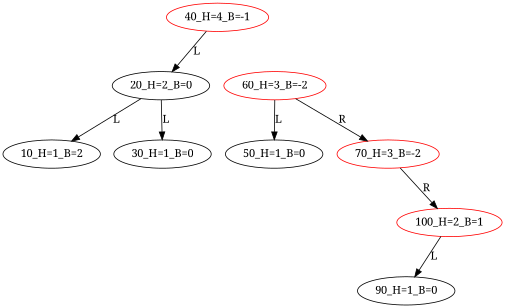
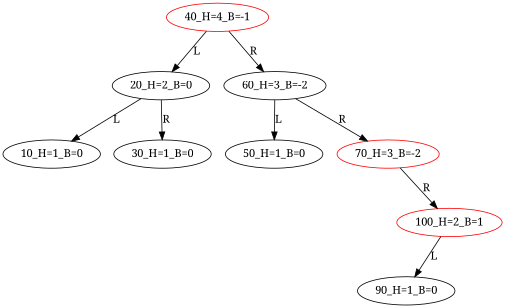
  digraph {
    fontname="Noto Serif"
    node [fontname="Noto Serif"]
    edge [fontname="Noto Serif"]
    "40_H=4_B=-1" [color=red]
    "20_H=2_B=0"
-   "60_H=3_B=-2" [color=red]
-   "10_H=1_B=0" [label="10_H=1_B=2"]
+   "60_H=3_B=-2" [color=black]
+   "10_H=1_B=0"
    "30_H=1_B=0"
    "50_H=1_B=0"
    "70_H=3_B=-2" [color=red]
    HD0 [style=invis]
    "100_H=2_B=1" [color=red]
    "90_H=1_B=0"
    HD1 [style=invis]
    "40_H=4_B=-1" -> "20_H=2_B=0" [label=L]
+   "40_H=4_B=-1" -> "60_H=3_B=-2" [label=R]
    "20_H=2_B=0" -> "10_H=1_B=0" [label=L]
-   "20_H=2_B=0" -> "30_H=1_B=0" [label=L]
+   "20_H=2_B=0" -> "30_H=1_B=0" [label=R]
    "60_H=3_B=-2" -> "50_H=1_B=0" [label=L]
    "60_H=3_B=-2" -> "70_H=3_B=-2" [label=R]
    "70_H=3_B=-2" -> HD0 [label=L style=invis]
    "70_H=3_B=-2" -> "100_H=2_B=1" [label=R]
    "100_H=2_B=1" -> "90_H=1_B=0" [label=L]
    "100_H=2_B=1" -> HD1 [label=L style=invis]
  }
